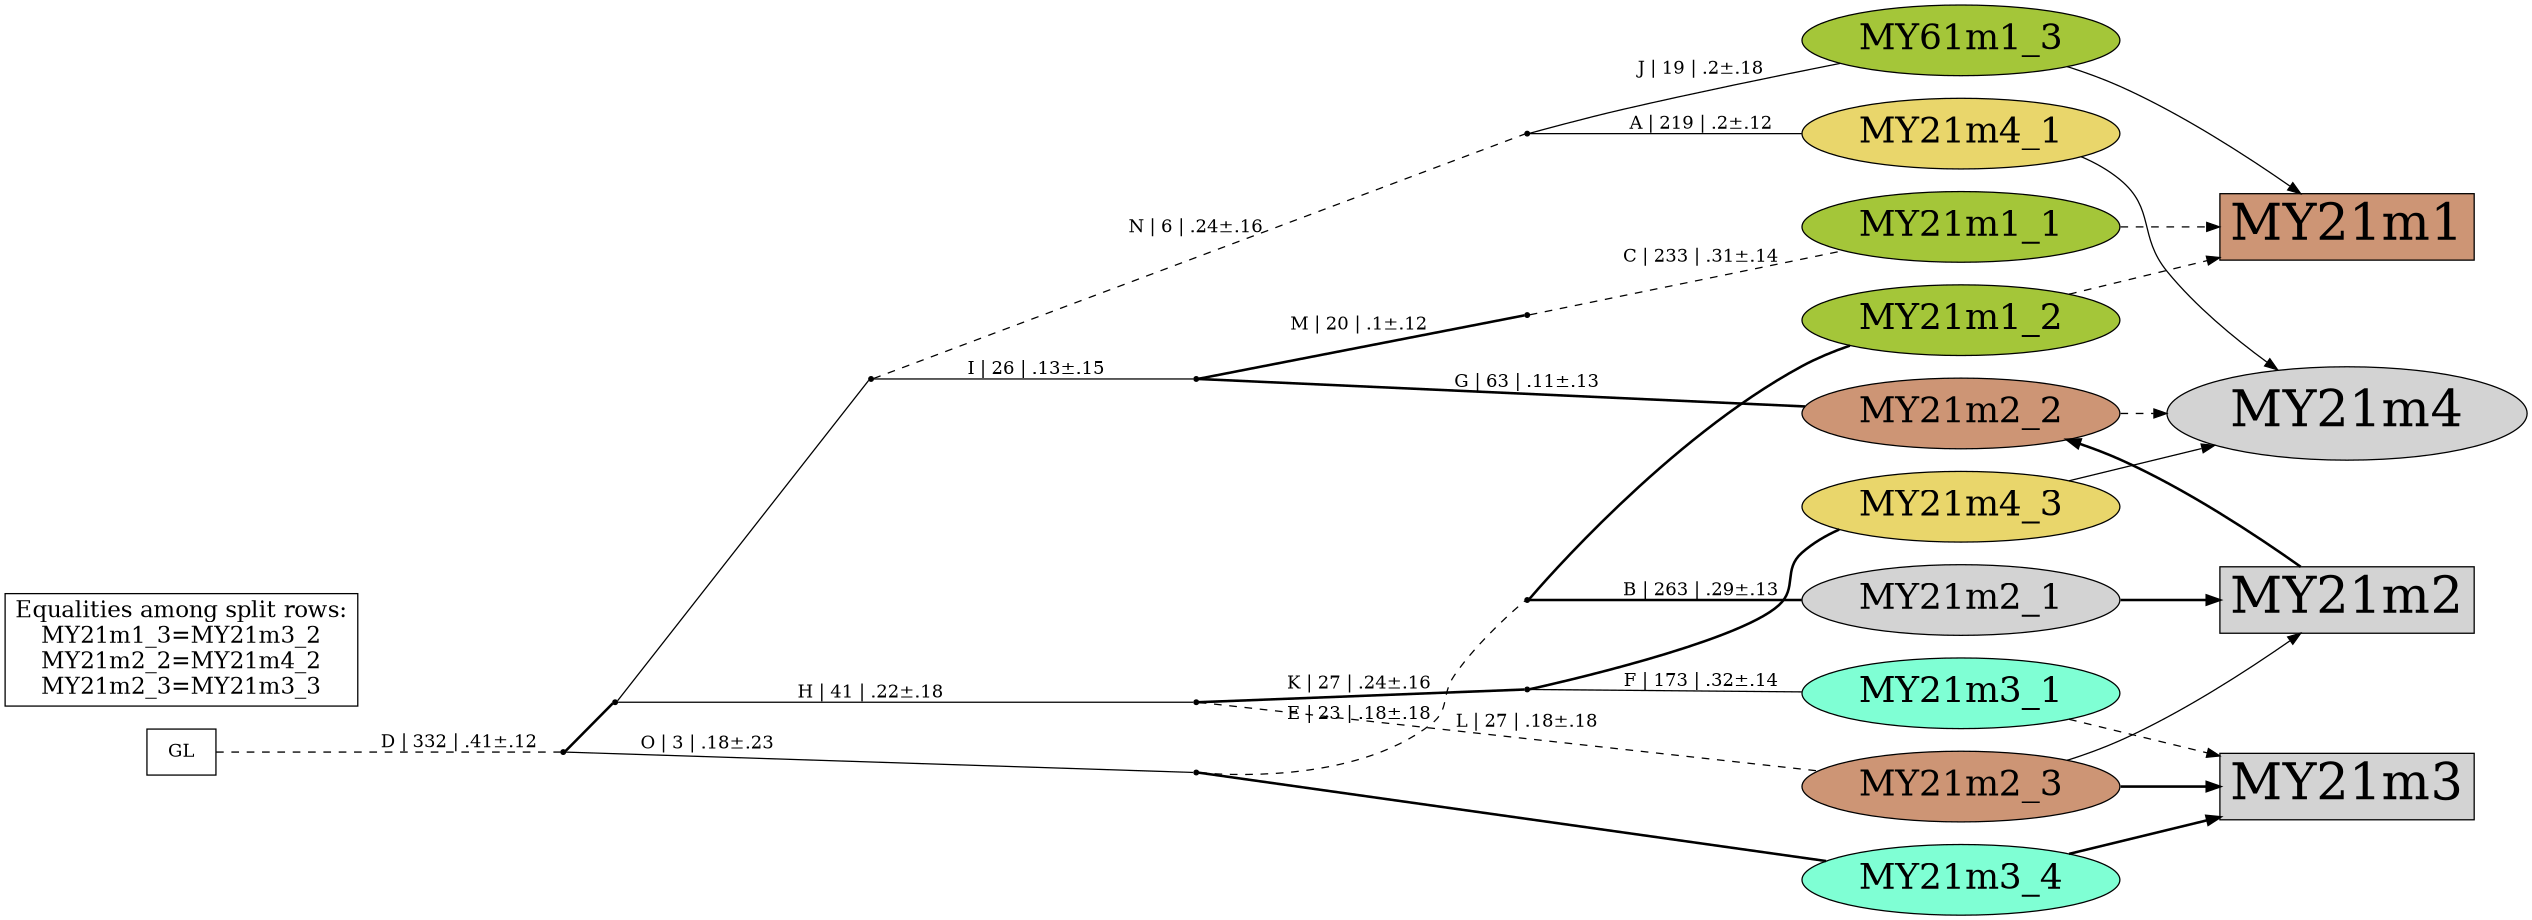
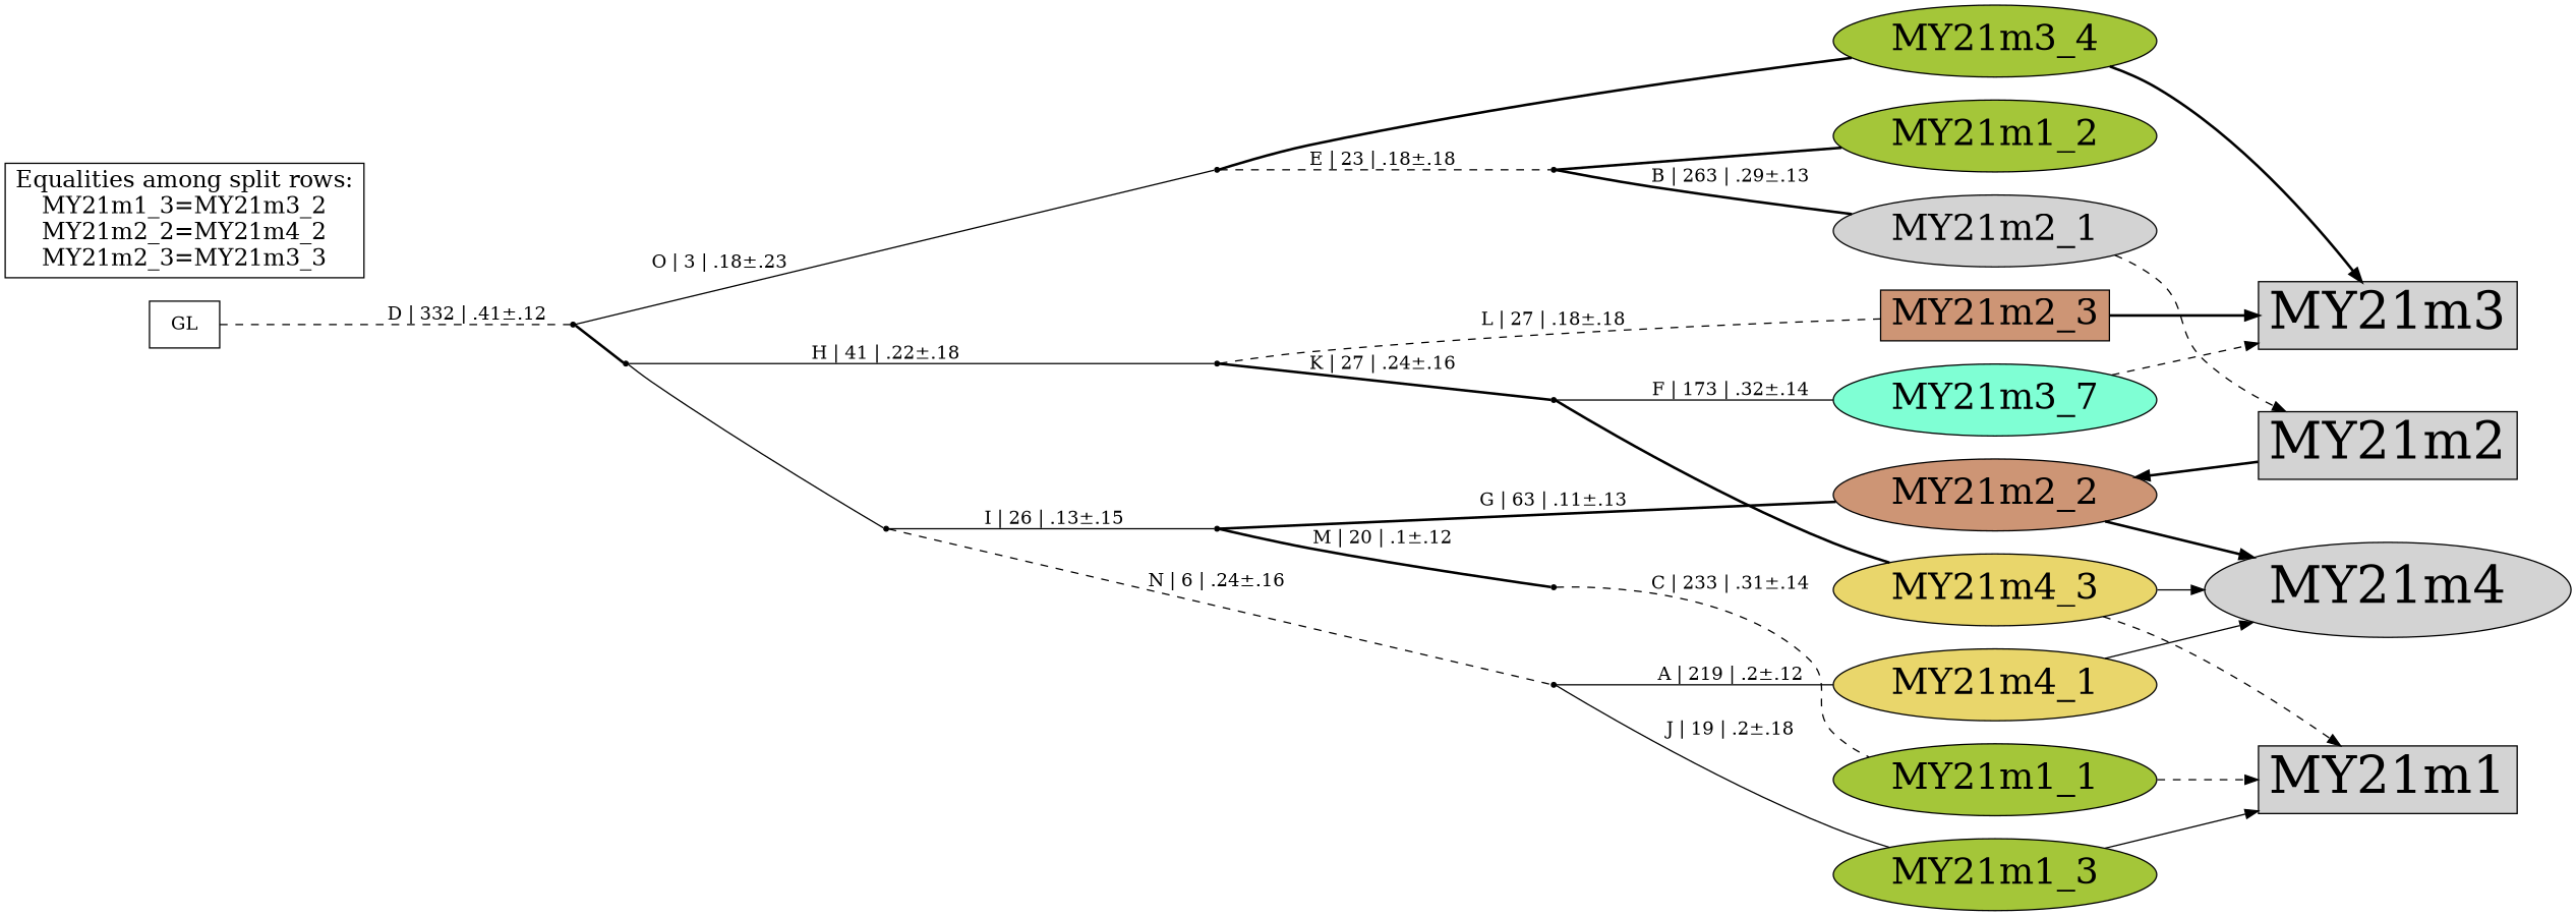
  digraph {
    rankdir=LR
    node [fillcolor=black shape=oval style=filled]
    edge [arrowhead=none style=bold]
    n1 [fillcolor="#a4c639" fontsize=28 label=MY21m1_1]
    n2 [fillcolor="#a4c639" fontsize=28 label=MY21m1_2]
-   n3 [fillcolor="#a4c639" fontsize=28 label=MY61m1_3]
+   n3 [fillcolor="#a4c639" fontsize=28 label=MY21m1_3]
    n4 [fillcolor=lightgrey fontsize=28 label=MY21m2_1]
    n5 [fillcolor="#cd9575" fontsize=28 label=MY21m2_2]
-   n6 [fillcolor="#cd9575" fontsize=28 label=MY21m2_3]
-   n7 [fillcolor="#7fffd4" fontsize=28 label=MY21m3_1]
-   n8 [fillcolor="#7fffd4" fontsize=28 label=MY21m3_4]
+   n6 [fillcolor="#cd9575" fontsize=28 label=MY21m2_3 shape=box]
+   n7 [fillcolor="#7fffd4" fontsize=28 label=MY21m3_7]
+   n8 [fillcolor="#a4c639" fontsize=28 label=MY21m3_4]
    n9 [fillcolor="#e9d66b" fontsize=28 label=MY21m4_1]
    n10 [fillcolor="#e9d66b" fontsize=28 label=MY21m4_3]
-   n11 [fontsize=40 label=MY21m1 shape=box fillcolor="#cd9575"]
+   n11 [fontsize=40 label=MY21m1 shape=box fillcolor=""]
    n12 [fontsize=40 label=MY21m2 shape=box fillcolor=""]
    n13 [fontsize=40 label=MY21m4 shape=ellipse fillcolor=""]
    n14 [fontsize=40 label=MY21m3 shape=box fillcolor=""]
    n15 [fontsize=18 label="Equalities among split rows:\nMY21m1_3=MY21m3_2\nMY21m2_2=MY21m4_2\nMY21m2_3=MY21m3_3\n" shape=box fillcolor="" style=""]
    Int1 [shape=point]
    Int2 [shape=point]
    Int3 [shape=point]
    Int4 [shape=point]
    Int5 [shape=point]
    Int6 [shape=point]
    Int7 [shape=point]
    Int8 [shape=point]
    Int9 [shape=point]
    Int10 [shape=point]
    n26 [fillcolor=white label=GL shape=box]
    subgraph sub_1 {
      rank=same
      n1
      n2
      n3
      n4
      n5
      n6
      n7
      n8
      n9
      n10
    }
    n1 -> n11 [arrowhead=normal style=dashed]
-   n2 -> n11 [arrowhead=normal style=dashed]
+   n10 -> n11 [arrowhead=normal style=dashed]
    n3 -> n11 [arrowhead=normal style=solid]
-   n4 -> n12 [arrowhead=normal]
-   n5 -> n13 [arrowhead=normal style=dashed]
-   n6 -> n12 [arrowhead=normal style=solid]
+   n4 -> n12 [arrowhead=normal style=dashed]
+   n5 -> n13 [arrowhead=normal]
    n6 -> n14 [arrowhead=normal]
    n7 -> n14 [arrowhead=normal style=dashed]
    n8 -> n14 [arrowhead=normal]
    n9 -> n13 [arrowhead=normal style=solid]
    n10 -> n13 [arrowhead=normal style=solid]
    n12 -> n5 [arrowhead=normal]
    Int1 -> n7 [label="F | 173 | .32±.14" style=solid]
    Int1 -> n10
    Int2 -> n2
    Int2 -> n4 [label="B | 263 | .29±.13"]
    Int3 -> n1 [label="C | 233 | .31±.14" style=dashed]
    Int4 -> n8
    Int4 -> Int2 [label="E | 23 | .18±.18" style=dashed]
    Int5 -> n6 [label="L | 27 | .18±.18" style=dashed]
    Int5 -> Int1 [label="K | 27 | .24±.16"]
    Int6 -> n5 [label="G | 63 | .11±.13"]
    Int6 -> Int3 [label="M | 20 | .1±.12"]
    Int7 -> n3 [label="J | 19 | .2±.18" style=solid]
    Int7 -> n9 [label="A | 219 | .2±.12" style=solid]
    Int8 -> Int6 [label="I | 26 | .13±.15" style=solid]
    Int8 -> Int7 [label="N | 6 | .24±.16" style=dashed]
    Int9 -> Int5 [label="H | 41 | .22±.18" style=solid]
    Int9 -> Int8 [style=solid]
    Int10 -> Int4 [label="O | 3 | .18±.23" style=solid]
    Int10 -> Int9
    n26 -> Int10 [label="D | 332 | .41±.12" style=dashed]
  }
